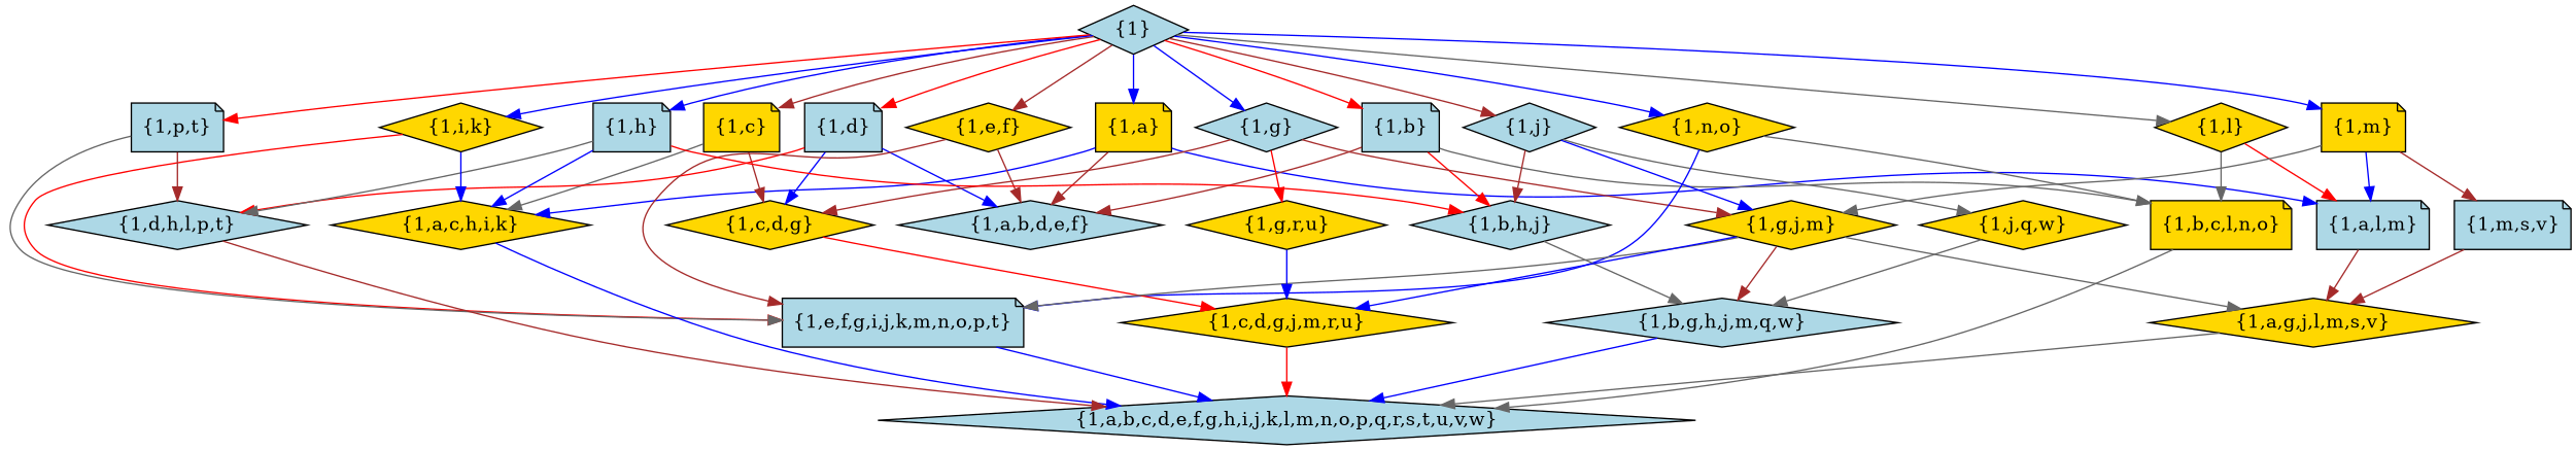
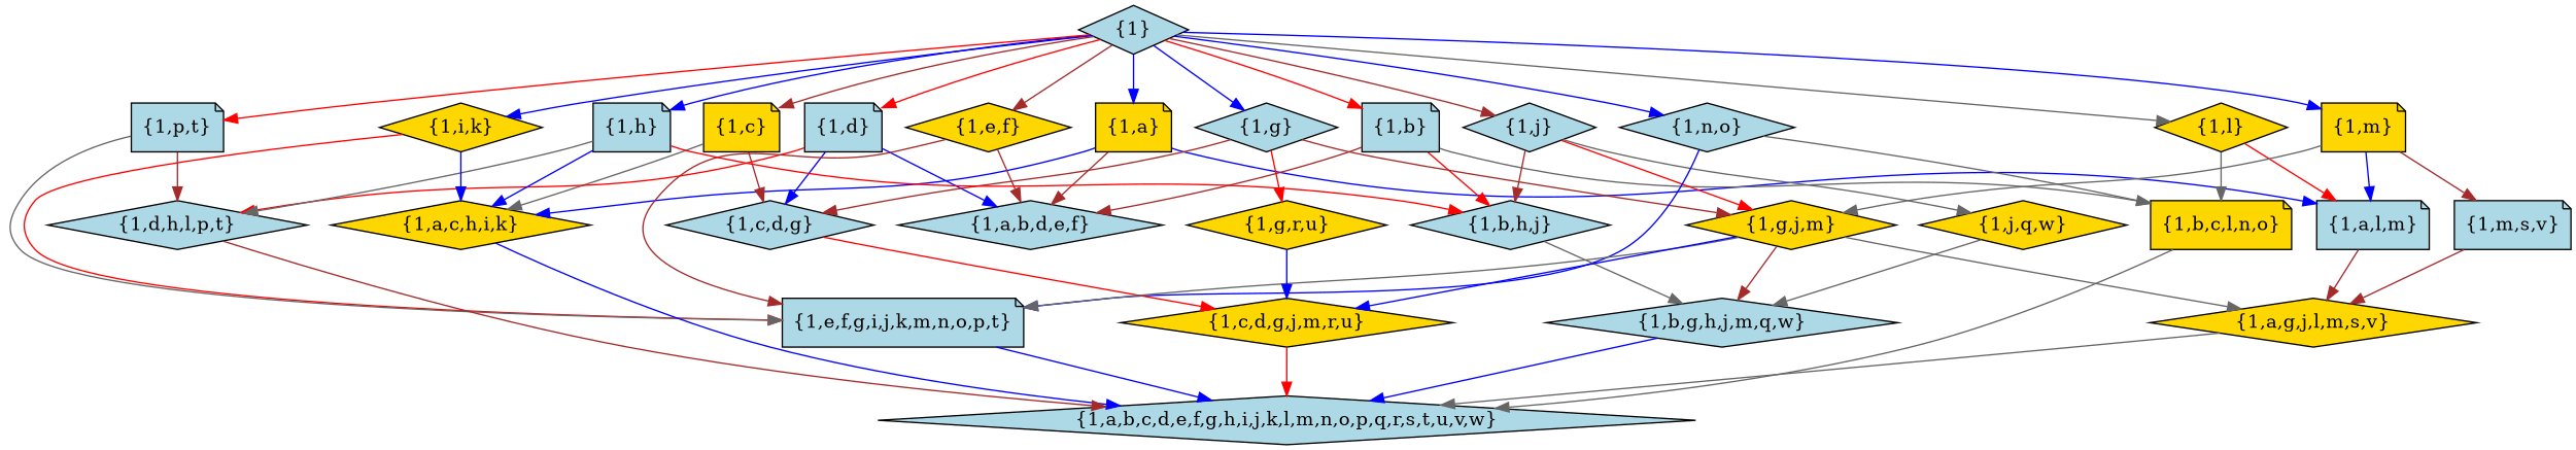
  digraph {
    node [fillcolor=lightblue shape=diamond style=filled]
    edge [color=blue]
    "{1,a}" [fillcolor=gold shape=note]
    "{1}"
    "{1,b}" [shape=note]
    "{1,c}" [fillcolor=gold shape=note]
    "{1,d}" [shape=note]
    "{1,e,f}" [fillcolor=gold]
    "{1,g}"
    "{1,h}" [shape=note]
    "{1,i,k}" [fillcolor=gold]
    "{1,j}"
    "{1,l}" [fillcolor=gold]
    "{1,m}" [fillcolor=gold shape=note]
-   "{1,n,o}" [fillcolor=gold]
+   "{1,n,o}"
    "{1,p,t}" [shape=note]
    "{1,a,b,d,e,f}"
    "{1,a,c,h,i,k}" [fillcolor=gold]
    "{1,a,l,m}" [shape=note]
    "{1,b,c,l,n,o}" [fillcolor=gold shape=note]
    "{1,b,h,j}"
-   "{1,c,d,g}" [fillcolor=gold]
+   "{1,c,d,g}"
    "{1,d,h,l,p,t}"
    "{1,e,f,g,i,j,k,m,n,o,p,t}" [shape=note]
    "{1,g,j,m}" [fillcolor=gold]
    "{1,g,r,u}" [fillcolor=gold]
    "{1,j,q,w}" [fillcolor=gold]
    "{1,m,s,v}" [shape=note]
    "{1,a,b,c,d,e,f,g,h,i,j,k,l,m,n,o,p,q,r,s,t,u,v,w}"
    "{1,a,g,j,l,m,s,v}" [fillcolor=gold]
    "{1,b,g,h,j,m,q,w}"
    "{1,c,d,g,j,m,r,u}" [fillcolor=gold]
    "{1,a}" -> "{1,a,b,d,e,f}" [color=brown]
    "{1,a}" -> "{1,a,c,h,i,k}"
    "{1,a}" -> "{1,a,l,m}"
    "{1}" -> "{1,a}"
    "{1}" -> "{1,b}" [color=red]
    "{1}" -> "{1,c}" [color=brown]
    "{1}" -> "{1,d}" [color=red]
    "{1}" -> "{1,e,f}" [color=brown]
    "{1}" -> "{1,g}"
    "{1}" -> "{1,h}"
    "{1}" -> "{1,i,k}"
    "{1}" -> "{1,j}" [color=brown]
    "{1}" -> "{1,l}" [color=gray40]
    "{1}" -> "{1,m}"
    "{1}" -> "{1,n,o}"
    "{1}" -> "{1,p,t}" [color=red]
    "{1,b}" -> "{1,a,b,d,e,f}" [color=brown]
    "{1,b}" -> "{1,b,c,l,n,o}" [color=gray40]
    "{1,b}" -> "{1,b,h,j}" [color=red]
    "{1,c}" -> "{1,a,c,h,i,k}" [color=gray40]
    "{1,c}" -> "{1,c,d,g}" [color=brown]
    "{1,d}" -> "{1,a,b,d,e,f}"
    "{1,d}" -> "{1,c,d,g}"
    "{1,d}" -> "{1,d,h,l,p,t}" [color=red]
    "{1,e,f}" -> "{1,a,b,d,e,f}" [color=brown]
    "{1,e,f}" -> "{1,e,f,g,i,j,k,m,n,o,p,t}" [color=brown]
    "{1,g}" -> "{1,c,d,g}" [color=brown]
    "{1,g}" -> "{1,g,j,m}" [color=brown]
    "{1,g}" -> "{1,g,r,u}" [color=red]
    "{1,h}" -> "{1,a,c,h,i,k}"
    "{1,h}" -> "{1,b,h,j}" [color=red]
    "{1,h}" -> "{1,d,h,l,p,t}" [color=gray40]
    "{1,i,k}" -> "{1,a,c,h,i,k}"
    "{1,i,k}" -> "{1,e,f,g,i,j,k,m,n,o,p,t}" [color=red]
    "{1,j}" -> "{1,b,h,j}" [color=brown]
-   "{1,j}" -> "{1,g,j,m}"
+   "{1,j}" -> "{1,g,j,m}" [color=red]
    "{1,j}" -> "{1,j,q,w}" [color=gray40]
    "{1,l}" -> "{1,a,l,m}" [color=red]
    "{1,l}" -> "{1,b,c,l,n,o}" [color=gray40]
    "{1,m}" -> "{1,a,l,m}"
    "{1,m}" -> "{1,g,j,m}" [color=gray40]
    "{1,m}" -> "{1,m,s,v}" [color=brown]
    "{1,n,o}" -> "{1,b,c,l,n,o}" [color=gray40]
    "{1,n,o}" -> "{1,e,f,g,i,j,k,m,n,o,p,t}"
    "{1,p,t}" -> "{1,d,h,l,p,t}" [color=brown]
    "{1,p,t}" -> "{1,e,f,g,i,j,k,m,n,o,p,t}" [color=gray40]
    "{1,a,c,h,i,k}" -> "{1,a,b,c,d,e,f,g,h,i,j,k,l,m,n,o,p,q,r,s,t,u,v,w}"
    "{1,a,l,m}" -> "{1,a,g,j,l,m,s,v}" [color=brown]
    "{1,b,c,l,n,o}" -> "{1,a,b,c,d,e,f,g,h,i,j,k,l,m,n,o,p,q,r,s,t,u,v,w}" [color=gray40]
    "{1,b,h,j}" -> "{1,b,g,h,j,m,q,w}" [color=gray40]
    "{1,c,d,g}" -> "{1,c,d,g,j,m,r,u}" [color=red]
    "{1,d,h,l,p,t}" -> "{1,a,b,c,d,e,f,g,h,i,j,k,l,m,n,o,p,q,r,s,t,u,v,w}" [color=brown]
    "{1,e,f,g,i,j,k,m,n,o,p,t}" -> "{1,a,b,c,d,e,f,g,h,i,j,k,l,m,n,o,p,q,r,s,t,u,v,w}"
    "{1,g,j,m}" -> "{1,e,f,g,i,j,k,m,n,o,p,t}" [color=gray40]
    "{1,g,j,m}" -> "{1,a,g,j,l,m,s,v}" [color=gray40]
    "{1,g,j,m}" -> "{1,b,g,h,j,m,q,w}" [color=brown]
    "{1,g,j,m}" -> "{1,c,d,g,j,m,r,u}"
    "{1,g,r,u}" -> "{1,c,d,g,j,m,r,u}"
    "{1,j,q,w}" -> "{1,b,g,h,j,m,q,w}" [color=gray40]
    "{1,m,s,v}" -> "{1,a,g,j,l,m,s,v}" [color=brown]
    "{1,a,g,j,l,m,s,v}" -> "{1,a,b,c,d,e,f,g,h,i,j,k,l,m,n,o,p,q,r,s,t,u,v,w}" [color=gray40]
    "{1,b,g,h,j,m,q,w}" -> "{1,a,b,c,d,e,f,g,h,i,j,k,l,m,n,o,p,q,r,s,t,u,v,w}"
    "{1,c,d,g,j,m,r,u}" -> "{1,a,b,c,d,e,f,g,h,i,j,k,l,m,n,o,p,q,r,s,t,u,v,w}" [color=red]
  }
